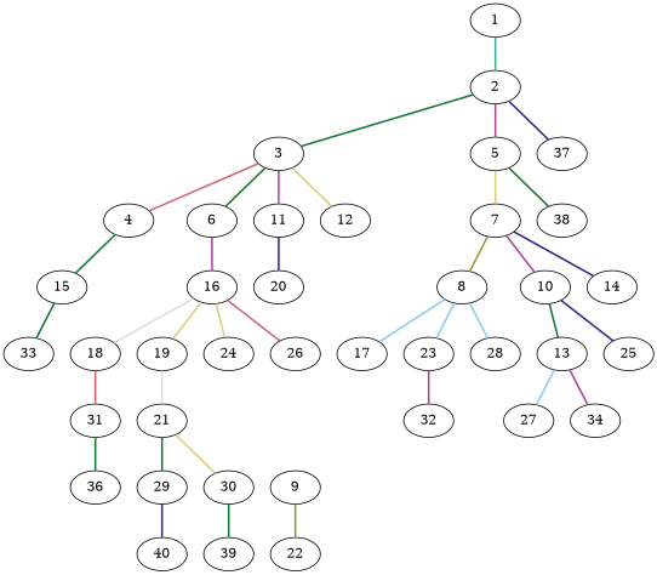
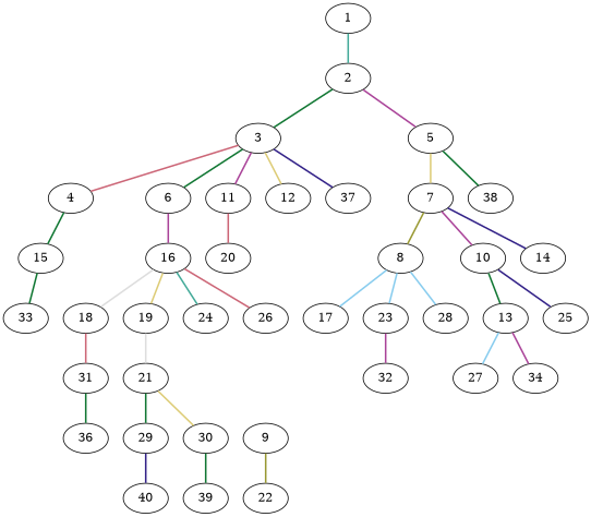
  graph {
    rankdir=BT
    edge [color="#117733" style=bold]
    2
    1
    3
    4
    5
    6
    7
    8
    10
    11
    12
    13
    14
    15
    16
    17
    18
    19
    20
    21
    22
    9
    23
    24
    25
    26
    27
    28
    29
    30
    31
    32
    33
    34
    36
    37
    38
    39
    40
    2 -- 1 [color="#44AA99"]
    3 -- 2
    4 -- 3 [color="#CC6677"]
    5 -- 2 [color="#AA4499"]
    6 -- 3
    7 -- 5 [color="#DDCC77"]
    8 -- 7 [color="#999933"]
    10 -- 7 [color="#AA4499"]
    11 -- 3 [color="#AA4499"]
    12 -- 3 [color="#DDCC77"]
    13 -- 10
    14 -- 7 [color="#332288"]
    15 -- 4
    16 -- 6 [color="#AA4499"]
    17 -- 8 [color="#88CCEE"]
    18 -- 16 [color="#DDDDDD"]
    19 -- 16 [color="#DDCC77"]
-   20 -- 11 [color="#332288"]
+   20 -- 11 [color="#CC6677"]
    21 -- 19 [color="#DDDDDD"]
    22 -- 9 [color="#999933"]
    23 -- 8 [color="#88CCEE"]
-   24 -- 16 [color="#DDCC77"]
+   24 -- 16 [color="#44AA99"]
    25 -- 10 [color="#332288"]
    26 -- 16 [color="#CC6677"]
    27 -- 13 [color="#88CCEE"]
    28 -- 8 [color="#88CCEE"]
    29 -- 21
    30 -- 21 [color="#DDCC77"]
    31 -- 18 [color="#CC6677"]
    32 -- 23 [color="#AA4499"]
    33 -- 15
    34 -- 13 [color="#AA4499"]
    36 -- 31
-   37 -- 2 [color="#332288"]
+   37 -- 3 [color="#332288"]
    38 -- 5
    39 -- 30
    40 -- 29 [color="#332288"]
  }
